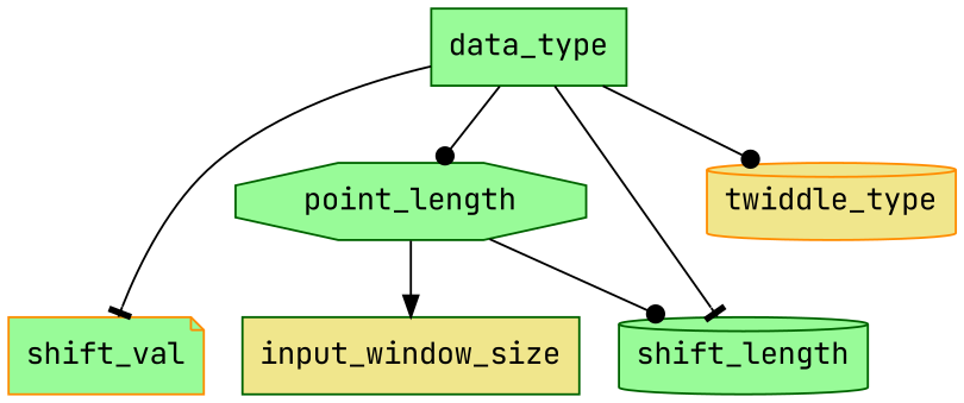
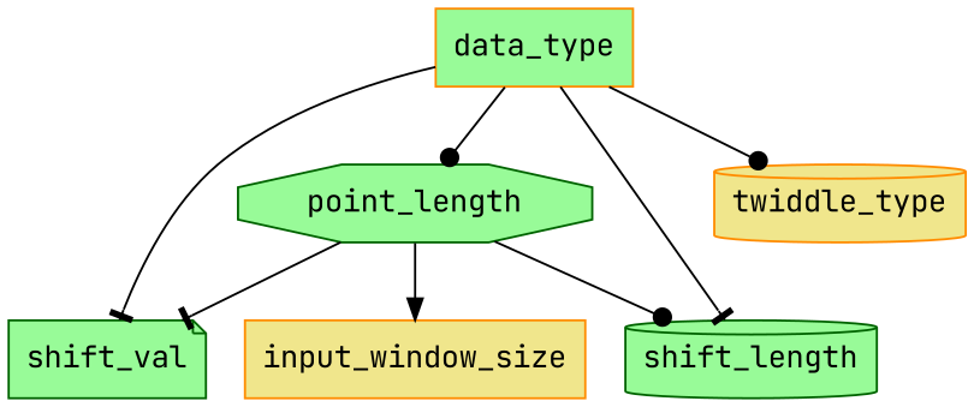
  digraph {
    fontname="JetBrains Mono"
    node [color=darkorange fillcolor=palegreen fontname="JetBrains Mono" shape=box style=filled]
    edge [arrowhead=tee fontname="JetBrains Mono"]
-   shift_val [shape=note]
-   data_type [color=darkgreen]
+   shift_val [color=darkgreen shape=note]
+   data_type
    n3 [color=darkgreen label=point_length shape=octagon]
    n4 [color=darkgreen label=shift_length shape=cylinder]
    twiddle_type [fillcolor=khaki shape=cylinder]
-   input_window_size [color=darkgreen fillcolor=khaki]
+   input_window_size [fillcolor=khaki]
    data_type -> shift_val
    data_type -> n3 [arrowhead=dot]
    data_type -> n4
    data_type -> twiddle_type [arrowhead=dot]
+   n3 -> shift_val
    n3 -> n4 [arrowhead=dot]
    n3 -> input_window_size [arrowhead=normal]
  }
